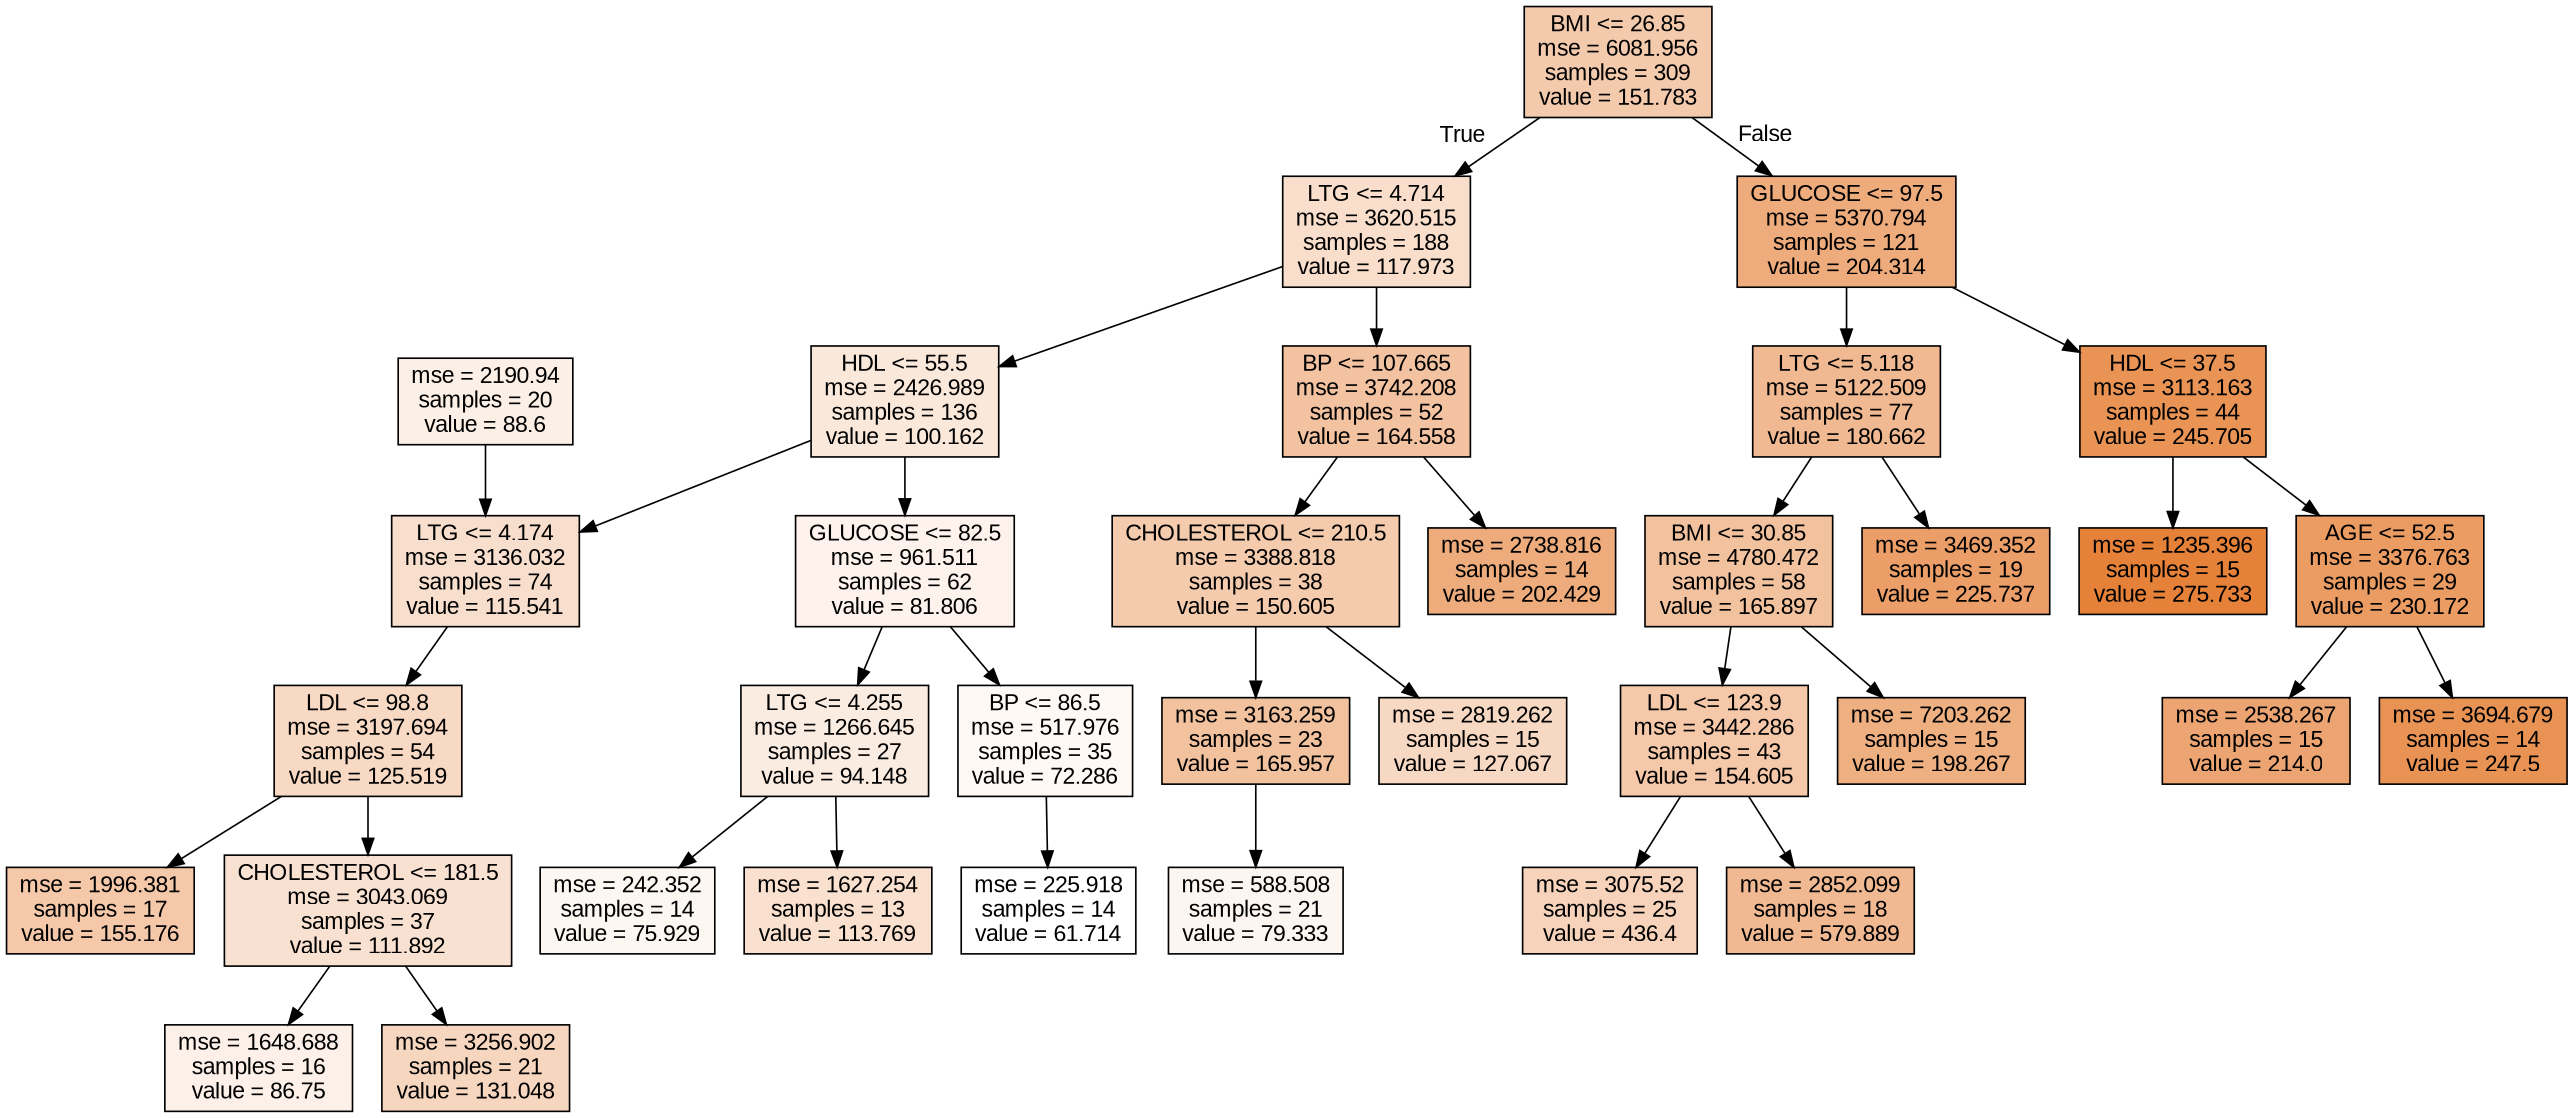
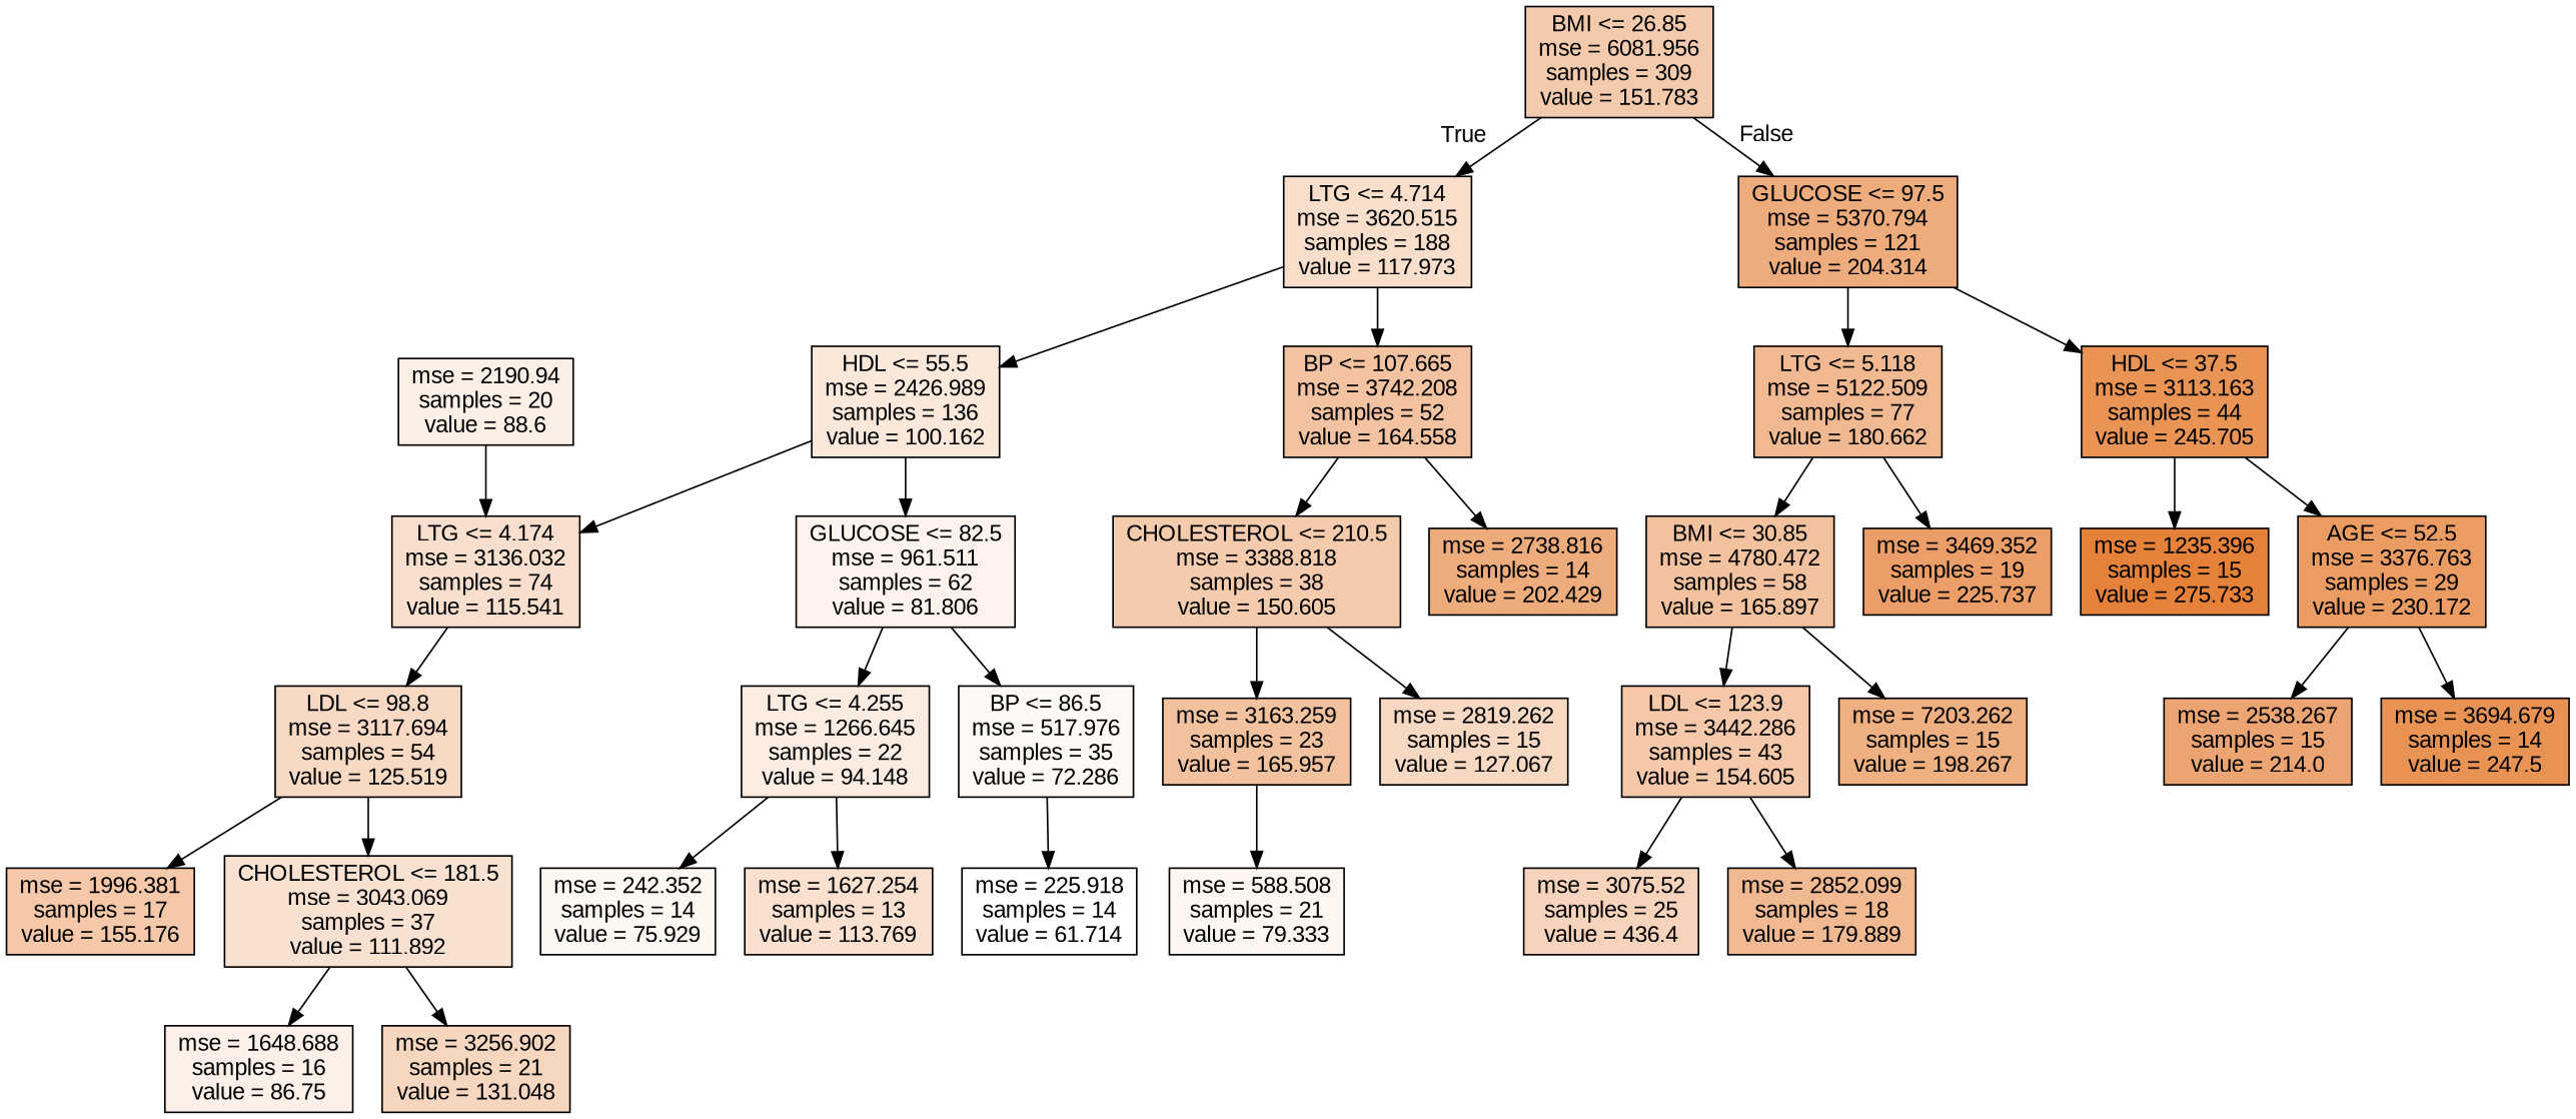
  digraph {
    fontname="Liberation Sans"
    node [color=black fillcolor="#f4c8a9" fontname="Liberation Sans" shape=box style=filled]
    edge [fontname="Liberation Sans"]
    n1 [fillcolor="#f4caac" label="BMI <= 26.85\nmse = 6081.956\nsamples = 309\nvalue = 151.783"]
    n2 [fillcolor="#f8decb" label="LTG <= 4.714\nmse = 3620.515\nsamples = 188\nvalue = 117.973"]
    n3 [fillcolor="#eeab7b" label="GLUCOSE <= 97.5\nmse = 5370.794\nsamples = 121\nvalue = 204.314"]
    n4 [fillcolor="#fae8db" label="HDL <= 55.5\nmse = 2426.989\nsamples = 136\nvalue = 100.162"]
    n5 [fillcolor="#f3c2a0" label="BP <= 107.665\nmse = 3742.208\nsamples = 52\nvalue = 164.558"]
    n6 [fillcolor="#f1b991" label="LTG <= 5.118\nmse = 5122.509\nsamples = 77\nvalue = 180.662"]
    n7 [fillcolor="#e99355" label="HDL <= 37.5\nmse = 3113.163\nsamples = 44\nvalue = 245.705"]
    n8 [fillcolor="#f8dfcd" label="LTG <= 4.174\nmse = 3136.032\nsamples = 74\nvalue = 115.541"]
    n9 [fillcolor="#fdf3ec" label="GLUCOSE <= 82.5\nmse = 961.511\nsamples = 62\nvalue = 81.806"]
    n10 [fillcolor="#f4cbad" label="CHOLESTEROL <= 210.5\nmse = 3388.818\nsamples = 38\nvalue = 150.605"]
    n11 [fillcolor="#eeac7d" label="mse = 2738.816\nsamples = 14\nvalue = 202.429"]
-   n12 [fillcolor="#f7d9c4" label="LDL <= 98.8\nmse = 3197.694\nsamples = 54\nvalue = 125.519"]
-   n13 [fillcolor="#fbece1" label="LTG <= 4.255\nmse = 1266.645\nsamples = 27\nvalue = 94.148"]
+   n12 [fillcolor="#f7d9c4" label="LDL <= 98.8\nmse = 3117.694\nsamples = 54\nvalue = 125.519"]
+   n13 [fillcolor="#fbece1" label="LTG <= 4.255\nmse = 1266.645\nsamples = 22\nvalue = 94.148"]
    n14 [fillcolor="#fef9f5" label="BP <= 86.5\nmse = 517.976\nsamples = 35\nvalue = 72.286"]
    n15 [fillcolor="#fcefe6" label="mse = 2190.94\nsamples = 20\nvalue = 88.6"]
    n16 [label="mse = 1996.381\nsamples = 17\nvalue = 155.176"]
    n17 [fillcolor="#f9e1d1" label="CHOLESTEROL <= 181.5\nmse = 3043.069\nsamples = 37\nvalue = 111.892"]
    n18 [fillcolor="#fcf0e8" label="mse = 1648.688\nsamples = 16\nvalue = 86.75"]
    n19 [fillcolor="#f7d6bf" label="mse = 3256.902\nsamples = 21\nvalue = 131.048"]
    n20 [fillcolor="#fdf7f2" label="mse = 242.352\nsamples = 14\nvalue = 75.929"]
    n21 [fillcolor="#f9e0cf" label="mse = 1627.254\nsamples = 13\nvalue = 113.769"]
    n22 [fillcolor="#ffffff" label="mse = 225.918\nsamples = 14\nvalue = 61.714"]
    n23 [fillcolor="#fdf5ef" label="mse = 588.508\nsamples = 21\nvalue = 79.333"]
    n24 [fillcolor="#f2c29f" label="mse = 3163.259\nsamples = 23\nvalue = 165.957"]
    n25 [fillcolor="#f7d9c3" label="mse = 2819.262\nsamples = 15\nvalue = 127.067"]
    n26 [fillcolor="#f2c29f" label="BMI <= 30.85\nmse = 4780.472\nsamples = 58\nvalue = 165.897"]
    n27 [fillcolor="#eb9e67" label="mse = 3469.352\nsamples = 19\nvalue = 225.737"]
    n28 [fillcolor="#e58139" label="mse = 1235.396\nsamples = 15\nvalue = 275.733"]
    n29 [fillcolor="#eb9c63" label="AGE <= 52.5\nmse = 3376.763\nsamples = 29\nvalue = 230.172"]
    n30 [label="LDL <= 123.9\nmse = 3442.286\nsamples = 43\nvalue = 154.605"]
    n31 [fillcolor="#eeaf81" label="mse = 7203.262\nsamples = 15\nvalue = 198.267"]
    n32 [fillcolor="#f6d3ba" label="mse = 3075.52\nsamples = 25\nvalue = 436.4"]
-   n33 [fillcolor="#f1b992" label="mse = 2852.099\nsamples = 18\nvalue = 579.889"]
+   n33 [fillcolor="#f1b992" label="mse = 2852.099\nsamples = 18\nvalue = 179.889"]
    n34 [fillcolor="#eca572" label="mse = 2538.267\nsamples = 15\nvalue = 214.0"]
    n35 [fillcolor="#e89253" label="mse = 3694.679\nsamples = 14\nvalue = 247.5"]
    n1 -> n2 [headlabel=True labelangle=45 labeldistance=2.5]
    n1 -> n3 [headlabel=False labelangle=-45 labeldistance=2.5]
    n2 -> n4
    n2 -> n5
    n3 -> n6
    n3 -> n7
    n4 -> n8
    n4 -> n9
    n5 -> n10
    n5 -> n11
    n6 -> n26
    n6 -> n27
    n7 -> n28
    n7 -> n29
    n8 -> n12
    n9 -> n13
    n9 -> n14
    n10 -> n24
    n10 -> n25
    n12 -> n16
    n12 -> n17
    n13 -> n20
    n13 -> n21
    n14 -> n22
    n15 -> n8
    n17 -> n18
    n17 -> n19
    n24 -> n23
    n26 -> n30
    n26 -> n31
    n29 -> n34
    n29 -> n35
    n30 -> n32
    n30 -> n33
  }
